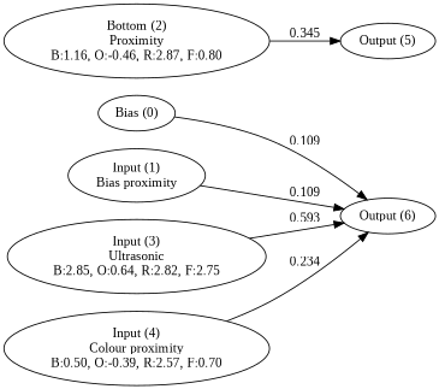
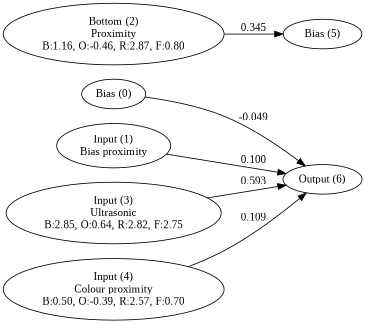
  digraph {
    fontname="Liberation Serif"
    rankdir=LR
    node [fontname="Liberation Serif"]
    edge [fontname="Liberation Serif"]
    n1 [label="Bias (0)"]
    n2 [label="Input (1)\nBias proximity"]
    n3 [label="Bottom (2)\nProximity\nB:1.16, O:-0.46, R:2.87, F:0.80"]
    n4 [label="Input (3)\nUltrasonic\nB:2.85, O:0.64, R:2.82, F:2.75"]
    n5 [label="Input (4)\nColour proximity\nB:0.50, O:-0.39, R:2.57, F:0.70"]
-   n6 [label="Output (5)"]
+   n6 [label="Bias (5)"]
    n7 [label="Output (6)"]
    subgraph sub_1 {
      rank=same
      n1
      n2
      n3
      n4
      n5
    }
    subgraph sub_2 {
      rank=same
      n6
      n7
    }
-   n1 -> n7 [label=0.109]
-   n2 -> n7 [label=0.109]
+   n1 -> n7 [label=-0.049]
+   n2 -> n7 [label=0.100]
    n3 -> n6 [label=0.345]
    n4 -> n7 [label=0.593]
-   n5 -> n7 [label=0.234]
+   n5 -> n7 [label=0.109]
  }
